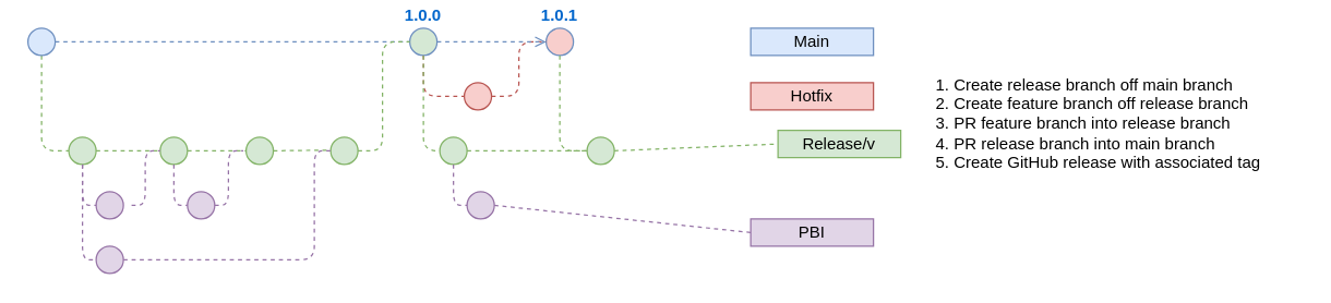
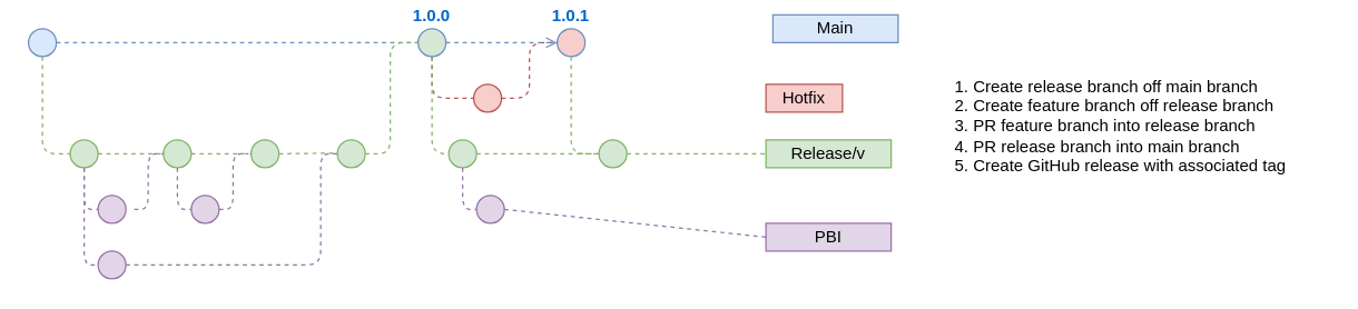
  <mxCell id="0" />
  <mxCell id="1" parent="0" />
  <mxCell id="2" value="1.0.0" style="ellipse;whiteSpace=wrap;html=1;aspect=fixed;fillColor=#d5e8d4;strokeColor=#6c8ebf;fontStyle=1;labelPosition=center;verticalLabelPosition=top;align=center;verticalAlign=bottom;fontColor=#0066CC;" vertex="1" parent="1"><mxGeometry x="300" y="20" width="20" height="20" as="geometry" /></mxCell>
  <mxCell id="3" value="" style="endArrow=none;dashed=1;html=1;fillColor=#dae8fc;strokeColor=#6c8ebf;entryX=0;entryY=0.5;entryDx=0;entryDy=0;exitX=1;exitY=0.5;exitDx=0;exitDy=0;" edge="1" parent="1" source="23" target="2"><mxGeometry width="50" height="50" relative="1" as="geometry"><mxPoint x="60" y="30" as="sourcePoint" /><mxPoint x="260" y="30" as="targetPoint" /><Array as="points" /></mxGeometry></mxCell>
  <mxCell id="4" value="1. Create release branch off main branch&lt;div&gt;2. Create feature&lt;span style=&quot;background-color: initial;&quot;&gt;&amp;nbsp;branch off release branch&lt;/span&gt;&lt;/div&gt;&lt;div&gt;3. PR feature branch into release branch&lt;/div&gt;&lt;div&gt;4. PR release branch into main branch&lt;/div&gt;&lt;div&gt;5. Create GitHub release with associated tag&lt;/div&gt;" style="text;html=1;align=left;verticalAlign=middle;whiteSpace=wrap;rounded=0;" vertex="1" parent="1"><mxGeometry x="684" y="20" width="270" height="140" as="geometry" /></mxCell>
  <mxCell id="5" value="" style="endArrow=none;dashed=1;html=1;fillColor=#d5e8d4;strokeColor=#82b366;entryX=0;entryY=0.5;entryDx=0;entryDy=0;exitX=0.5;exitY=1;exitDx=0;exitDy=0;" edge="1" parent="1" source="23" target="6"><mxGeometry width="50" height="50" relative="1" as="geometry"><mxPoint x="30" y="40" as="sourcePoint" /><mxPoint y="110" as="targetPoint" x="-10" /><Array as="points"><mxPoint x="30" y="110" /></Array></mxGeometry></mxCell>
  <mxCell id="6" value="" style="ellipse;whiteSpace=wrap;html=1;aspect=fixed;fillColor=#d5e8d4;strokeColor=#82b366;fontStyle=1;labelPosition=center;verticalLabelPosition=top;align=center;verticalAlign=bottom;" vertex="1" parent="1"><mxGeometry x="49.97" y="100" width="20" height="20" as="geometry" /></mxCell>
  <mxCell id="7" value="" style="ellipse;whiteSpace=wrap;html=1;aspect=fixed;fontSize=10;fillColor=#e1d5e7;strokeColor=#9673a6;" vertex="1" parent="1"><mxGeometry x="70" y="140" width="20" height="20" as="geometry" /></mxCell>
  <mxCell id="8" value="" style="ellipse;whiteSpace=wrap;html=1;aspect=fixed;fontSize=10;fillColor=#e1d5e7;strokeColor=#9673a6;" vertex="1" parent="1"><mxGeometry x="70" y="180" width="20" height="20" as="geometry" /></mxCell>
  <mxCell id="9" value="" style="endArrow=none;dashed=1;html=1;fillColor=#d5e8d4;strokeColor=#82b366;entryX=0;entryY=0.5;entryDx=0;entryDy=0;exitX=1;exitY=0.5;exitDx=0;exitDy=0;" edge="1" parent="1" source="6" target="20"><mxGeometry width="50" height="50" relative="1" as="geometry"><mxPoint x="99.97" y="80" as="sourcePoint" /><mxPoint x="219.97" y="80.5" as="targetPoint" /><Array as="points" /></mxGeometry></mxCell>
  <mxCell id="10" value="" style="endArrow=none;dashed=1;html=1;fillColor=#d5e8d4;strokeColor=#82b366;entryX=0;entryY=0.5;entryDx=0;entryDy=0;exitX=1;exitY=0.5;exitDx=0;exitDy=0;" edge="1" parent="1" source="20"><mxGeometry width="50" height="50" relative="1" as="geometry"><mxPoint x="120.97" y="109.5" as="sourcePoint" /><mxPoint x="179.97" y="110" as="targetPoint" /><Array as="points" /></mxGeometry></mxCell>
  <mxCell id="11" value="" style="ellipse;whiteSpace=wrap;html=1;aspect=fixed;fillColor=#d5e8d4;strokeColor=#82b366;fontStyle=1;labelPosition=center;verticalLabelPosition=top;align=center;verticalAlign=bottom;" vertex="1" parent="1"><mxGeometry x="242" y="100" width="20" height="20" as="geometry" /></mxCell>
  <mxCell id="12" value="" style="endArrow=none;dashed=1;html=1;fillColor=#d5e8d4;strokeColor=#82b366;entryX=0;entryY=0.5;entryDx=0;entryDy=0;exitX=1;exitY=0.5;exitDx=0;exitDy=0;" edge="1" parent="1"><mxGeometry width="50" height="50" relative="1" as="geometry"><mxPoint x="199.97" y="110" as="sourcePoint" /><mxPoint x="239.97" y="109.5" as="targetPoint" /><Array as="points" /></mxGeometry></mxCell>
  <mxCell id="13" value="" style="endArrow=none;dashed=1;html=1;fillColor=#d5e8d4;strokeColor=#82b366;entryX=0;entryY=0.5;entryDx=0;entryDy=0;exitX=1;exitY=0.5;exitDx=0;exitDy=0;" edge="1" parent="1" source="11" target="2"><mxGeometry width="50" height="50" relative="1" as="geometry"><mxPoint x="295" y="99" as="sourcePoint" /><mxPoint x="605" y="99.5" as="targetPoint" /><Array as="points"><mxPoint x="280" y="110" /><mxPoint x="280" y="70" /><mxPoint x="280" y="30" /></Array></mxGeometry></mxCell>
  <mxCell id="14" value="1.0.1" style="ellipse;whiteSpace=wrap;html=1;aspect=fixed;fillColor=#f8cecc;strokeColor=#6c8ebf;fontStyle=1;labelPosition=center;verticalLabelPosition=top;align=center;verticalAlign=bottom;fontColor=#0066CC;" vertex="1" parent="1"><mxGeometry x="400" y="20" width="20" height="20" as="geometry" /></mxCell>
  <mxCell id="15" value="" style="ellipse;whiteSpace=wrap;html=1;aspect=fixed;fillColor=#f8cecc;strokeColor=#b85450;" vertex="1" parent="1"><mxGeometry x="339.97" y="60" width="20" height="20" as="geometry" /></mxCell>
  <mxCell id="16" value="" style="endArrow=none;dashed=1;html=1;fillColor=#f8cecc;strokeColor=#b85450;entryX=0;entryY=0.5;entryDx=0;entryDy=0;exitX=0.5;exitY=1;exitDx=0;exitDy=0;" edge="1" parent="1" source="2" target="15"><mxGeometry width="50" height="50" relative="1" as="geometry"><mxPoint x="304.97" y="120" as="sourcePoint" /><mxPoint x="614.97" y="120.5" as="targetPoint" /><Array as="points"><mxPoint x="310" y="70" /></Array></mxGeometry></mxCell>
  <mxCell id="17" value="" style="endArrow=none;dashed=1;html=1;fillColor=#f8cecc;strokeColor=#b85450;entryX=0;entryY=0.5;entryDx=0;entryDy=0;exitX=1;exitY=0.5;exitDx=0;exitDy=0;" edge="1" parent="1" source="15" target="14"><mxGeometry width="50" height="50" relative="1" as="geometry"><mxPoint x="320" y="149.5" as="sourcePoint" /><mxPoint x="630" y="150" as="targetPoint" /><Array as="points"><mxPoint x="380" y="70" /><mxPoint x="380" y="30" /></Array></mxGeometry></mxCell>
  <mxCell id="18" value="" style="endArrow=open;dashed=1;html=1;fillColor=#dae8fc;strokeColor=#6c8ebf;entryX=0;entryY=0.5;entryDx=0;entryDy=0;exitX=1;exitY=0.5;exitDx=0;exitDy=0;" edge="1" parent="1" source="2" target="14"><mxGeometry width="50" height="50" relative="1" as="geometry"><mxPoint x="380" y="100" as="sourcePoint" /><mxPoint x="690" y="100.5" as="targetPoint" /><Array as="points" /></mxGeometry></mxCell>
  <mxCell id="19" value="" style="endArrow=none;dashed=1;html=1;fillColor=#d5e8d4;strokeColor=#82b366;entryX=0;entryY=0.5;entryDx=0;entryDy=0;exitX=1;exitY=0.5;exitDx=0;exitDy=0;" edge="1" parent="1" target="20"><mxGeometry width="50" height="50" relative="1" as="geometry"><mxPoint x="120.97" y="109.5" as="sourcePoint" /><mxPoint x="171.97" y="109.5" as="targetPoint" /><Array as="points" /></mxGeometry></mxCell>
  <mxCell id="20" value="" style="ellipse;whiteSpace=wrap;html=1;aspect=fixed;fillColor=#d5e8d4;strokeColor=#82b366;fontStyle=1;labelPosition=center;verticalLabelPosition=top;align=center;verticalAlign=bottom;" vertex="1" parent="1"><mxGeometry x="116.97" y="100" width="20" height="20" as="geometry" /></mxCell>
  <mxCell id="21" value="" style="endArrow=none;dashed=1;html=1;fillColor=#e1d5e7;strokeColor=#9673a6;entryX=0;entryY=0.5;entryDx=0;entryDy=0;exitX=1;exitY=0.5;exitDx=0;exitDy=0;" edge="1" parent="1"><mxGeometry width="50" height="50" relative="1" as="geometry"><mxPoint x="95.97" y="150" as="sourcePoint" /><mxPoint x="116.97" y="110" as="targetPoint" /><Array as="points"><mxPoint x="106" y="150" /><mxPoint x="106" y="110" /></Array></mxGeometry></mxCell>
  <mxCell id="22" value="" style="endArrow=none;dashed=1;html=1;fillColor=#e1d5e7;strokeColor=#9673a6;entryX=0;entryY=0.5;entryDx=0;entryDy=0;exitX=0.5;exitY=1;exitDx=0;exitDy=0;" edge="1" parent="1"><mxGeometry width="50" height="50" relative="1" as="geometry"><mxPoint x="60" y="120" as="sourcePoint" /><mxPoint x="69.97" y="150" as="targetPoint" /><Array as="points"><mxPoint x="60" y="150" /></Array></mxGeometry></mxCell>
  <mxCell id="23" value="" style="ellipse;whiteSpace=wrap;html=1;aspect=fixed;fillColor=#dae8fc;strokeColor=#6c8ebf;fontStyle=1;labelPosition=center;verticalLabelPosition=top;align=center;verticalAlign=bottom;fontColor=#0066CC;" vertex="1" parent="1"><mxGeometry x="20" y="20" width="20" height="20" as="geometry" /></mxCell>
  <mxCell id="24" value="" style="endArrow=none;dashed=1;html=1;fillColor=#e1d5e7;strokeColor=#9673a6;exitX=0.5;exitY=1;exitDx=0;exitDy=0;entryX=0;entryY=0.5;entryDx=0;entryDy=0;" edge="1" parent="1" source="6" target="8"><mxGeometry width="50" height="50" relative="1" as="geometry"><mxPoint x="60" y="160" as="sourcePoint" /><mxPoint x="70" y="190" as="targetPoint" /><Array as="points"><mxPoint x="60" y="190" /></Array></mxGeometry></mxCell>
  <mxCell id="25" value="" style="endArrow=none;dashed=1;html=1;fillColor=#e1d5e7;strokeColor=#9673a6;entryX=0;entryY=0.5;entryDx=0;entryDy=0;exitX=1;exitY=0.5;exitDx=0;exitDy=0;" edge="1" parent="1" source="8" target="11"><mxGeometry width="50" height="50" relative="1" as="geometry"><mxPoint x="122" y="189.5" as="sourcePoint" /><mxPoint x="382" y="189.5" as="targetPoint" /><Array as="points"><mxPoint x="230" y="190" /><mxPoint x="230" y="110" /></Array></mxGeometry></mxCell>
  <mxCell id="26" value="" style="endArrow=none;dashed=1;html=1;fillColor=#e1d5e7;strokeColor=#9673a6;entryX=0;entryY=0.5;entryDx=0;entryDy=0;exitX=0.5;exitY=1;exitDx=0;exitDy=0;" edge="1" parent="1"><mxGeometry width="50" height="50" relative="1" as="geometry"><mxPoint x="127" y="120" as="sourcePoint" /><mxPoint x="136.97" y="150" as="targetPoint" /><Array as="points"><mxPoint x="127" y="150" /></Array></mxGeometry></mxCell>
  <mxCell id="27" value="" style="ellipse;whiteSpace=wrap;html=1;aspect=fixed;fontSize=10;fillColor=#e1d5e7;strokeColor=#9673a6;" vertex="1" parent="1"><mxGeometry x="136.97" y="140" width="20" height="20" as="geometry" /></mxCell>
  <mxCell id="28" value="" style="endArrow=none;dashed=1;html=1;fillColor=#e1d5e7;strokeColor=#9673a6;entryX=0;entryY=0.5;entryDx=0;entryDy=0;exitX=1;exitY=0.5;exitDx=0;exitDy=0;" edge="1" parent="1"><mxGeometry width="50" height="50" relative="1" as="geometry"><mxPoint x="156.97" y="150" as="sourcePoint" /><mxPoint x="177.97" y="110" as="targetPoint" /><Array as="points"><mxPoint x="167" y="150" /><mxPoint x="167" y="110" /></Array></mxGeometry></mxCell>
  <mxCell id="29" value="" style="ellipse;whiteSpace=wrap;html=1;aspect=fixed;fillColor=#d5e8d4;strokeColor=#82b366;fontStyle=1;labelPosition=center;verticalLabelPosition=top;align=center;verticalAlign=bottom;" vertex="1" parent="1"><mxGeometry x="179.97" y="100" width="20" height="20" as="geometry" /></mxCell>
  <mxCell id="30" value="" style="endArrow=none;dashed=1;html=1;fillColor=#d5e8d4;strokeColor=#82b366;entryX=0;entryY=0.5;entryDx=0;entryDy=0;exitX=0.5;exitY=1;exitDx=0;exitDy=0;" edge="1" parent="1"><mxGeometry width="50" height="50" relative="1" as="geometry"><mxPoint x="310" y="40" as="sourcePoint" /><mxPoint x="330" y="110" as="targetPoint" /><Array as="points"><mxPoint x="310" y="110" /></Array></mxGeometry></mxCell>
  <mxCell id="31" value="" style="ellipse;whiteSpace=wrap;html=1;aspect=fixed;fillColor=#d5e8d4;strokeColor=#82b366;fontStyle=1;labelPosition=center;verticalLabelPosition=top;align=center;verticalAlign=bottom;" vertex="1" parent="1"><mxGeometry x="322" y="100" width="20" height="20" as="geometry" /></mxCell>
  <mxCell id="32" value="" style="ellipse;whiteSpace=wrap;html=1;aspect=fixed;fillColor=#d5e8d4;strokeColor=#82b366;fontStyle=1;labelPosition=center;verticalLabelPosition=top;align=center;verticalAlign=bottom;" vertex="1" parent="1"><mxGeometry x="430" y="100" width="20" height="20" as="geometry" /></mxCell>
  <mxCell id="33" value="" style="endArrow=none;dashed=1;html=1;fillColor=#d5e8d4;strokeColor=#82b366;entryX=0;entryY=0.5;entryDx=0;entryDy=0;exitX=0.5;exitY=1;exitDx=0;exitDy=0;" edge="1" parent="1"><mxGeometry width="50" height="50" relative="1" as="geometry"><mxPoint x="410" y="40" as="sourcePoint" /><mxPoint x="430" y="110" as="targetPoint" /><Array as="points"><mxPoint x="410" y="110" /></Array></mxGeometry></mxCell>
  <mxCell id="34" value="" style="endArrow=none;dashed=1;html=1;fillColor=#d5e8d4;strokeColor=#82b366;entryX=0;entryY=0.5;entryDx=0;entryDy=0;exitX=1;exitY=0.5;exitDx=0;exitDy=0;" edge="1" parent="1" source="31" target="32"><mxGeometry width="50" height="50" relative="1" as="geometry"><mxPoint x="322" y="149.5" as="sourcePoint" /><mxPoint x="582" y="149.5" as="targetPoint" /><Array as="points" /></mxGeometry></mxCell>
  <mxCell id="35" value="" style="endArrow=none;dashed=1;html=1;fillColor=#e1d5e7;strokeColor=#9673a6;entryX=0;entryY=0.5;entryDx=0;entryDy=0;exitX=0.5;exitY=1;exitDx=0;exitDy=0;" edge="1" parent="1"><mxGeometry width="50" height="50" relative="1" as="geometry"><mxPoint x="332.03" y="120" as="sourcePoint" /><mxPoint x="342" y="150" as="targetPoint" /><Array as="points"><mxPoint x="332.03" y="150" /></Array></mxGeometry></mxCell>
  <mxCell id="36" value="" style="ellipse;whiteSpace=wrap;html=1;aspect=fixed;fontSize=10;fillColor=#e1d5e7;strokeColor=#9673a6;" vertex="1" parent="1"><mxGeometry x="342" y="140" width="20" height="20" as="geometry" /></mxCell>
  <mxCell id="37" value="" style="endArrow=none;dashed=1;html=1;fillColor=#d5e8d4;strokeColor=#82b366;entryX=0;entryY=0.5;entryDx=0;entryDy=0;exitX=1;exitY=0.5;exitDx=0;exitDy=0;" edge="1" parent="1" source="32" target="40"><mxGeometry width="50" height="50" relative="1" as="geometry"><mxPoint x="500" y="180" as="sourcePoint" /><mxPoint x="500" y="110" as="targetPoint" /><Array as="points" /></mxGeometry></mxCell>
- <mxCell id="38" value="Main" style="text;html=1;strokeColor=#6c8ebf;fillColor=#dae8fc;align=center;verticalAlign=middle;whiteSpace=wrap;rounded=0;" vertex="1" parent="1"><mxGeometry x="550" y="20" width="90" height="20" as="geometry" /></mxCell>
- <mxCell id="39" value="Hotfix" style="text;html=1;strokeColor=#b85450;fillColor=#f8cecc;align=center;verticalAlign=middle;whiteSpace=wrap;rounded=0;" vertex="1" parent="1"><mxGeometry x="550" y="60" width="90" height="20" as="geometry" /></mxCell>
- <mxCell id="40" value="Release/v" style="text;html=1;strokeColor=#82b366;fillColor=#d5e8d4;align=center;verticalAlign=middle;whiteSpace=wrap;rounded=0;" vertex="1" parent="1"><mxGeometry x="570" y="95" width="90" height="20" as="geometry" /></mxCell>
+ <mxCell id="38" value="Main" style="text;html=1;strokeColor=#6c8ebf;fillColor=#dae8fc;align=center;verticalAlign=middle;whiteSpace=wrap;rounded=0;" vertex="1" parent="1"><mxGeometry x="555" y="10" width="90" height="20" as="geometry" /></mxCell>
+ <mxCell id="39" value="Hotfix" style="text;html=1;strokeColor=#b85450;fillColor=#f8cecc;align=center;verticalAlign=middle;whiteSpace=wrap;rounded=0;" vertex="1" parent="1"><mxGeometry x="550" y="60" width="55" height="20" as="geometry" /></mxCell>
+ <mxCell id="40" value="Release/v" style="text;html=1;strokeColor=#82b366;fillColor=#d5e8d4;align=center;verticalAlign=middle;whiteSpace=wrap;rounded=0;" vertex="1" parent="1"><mxGeometry x="550" y="100" width="90" height="20" as="geometry" /></mxCell>
  <mxCell id="41" value="PBI" style="text;html=1;strokeColor=#9673a6;fillColor=#e1d5e7;align=center;verticalAlign=middle;whiteSpace=wrap;rounded=0;" vertex="1" parent="1"><mxGeometry x="550" y="160" width="90" height="20" as="geometry" /></mxCell>
  <mxCell id="42" value="" style="endArrow=none;dashed=1;html=1;fillColor=#e1d5e7;strokeColor=#9673a6;entryX=0;entryY=0.5;entryDx=0;entryDy=0;exitX=1;exitY=0.5;exitDx=0;exitDy=0;" edge="1" parent="1" source="36" target="41"><mxGeometry width="50" height="50" relative="1" as="geometry"><mxPoint x="379.97" y="220" as="sourcePoint" /><mxPoint x="639.97" y="220" as="targetPoint" /><Array as="points" /></mxGeometry></mxCell>
